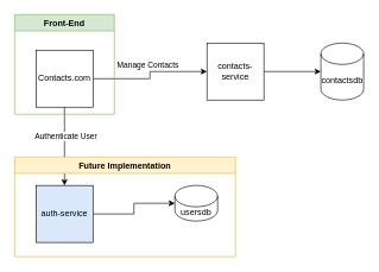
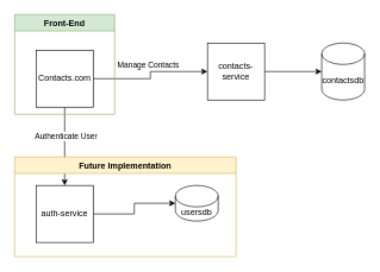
  <mxCell id="0" />
  <mxCell id="1" parent="0" />
  <mxCell id="2" style="edgeStyle=orthogonalEdgeStyle;rounded=0;orthogonalLoop=1;jettySize=auto;html=1;entryX=0;entryY=0.5;entryDx=0;entryDy=0;" edge="1" parent="1" source="6" target="8"><mxGeometry relative="1" as="geometry" /></mxCell>
  <mxCell id="3" value="Manage Contacts" style="edgeLabel;html=1;align=center;verticalAlign=middle;resizable=0;points=[];" vertex="1" connectable="0" parent="2"><mxGeometry x="0.26" y="-1" relative="1" as="geometry"><mxPoint x="-21" y="-11" as="offset" /></mxGeometry></mxCell>
  <mxCell id="4" style="edgeStyle=orthogonalEdgeStyle;rounded=0;orthogonalLoop=1;jettySize=auto;html=1;entryX=0.5;entryY=0;entryDx=0;entryDy=0;" edge="1" parent="1" source="6" target="10"><mxGeometry relative="1" as="geometry" /></mxCell>
  <mxCell id="5" value="Authenticate User" style="edgeLabel;html=1;align=center;verticalAlign=middle;resizable=0;points=[];" vertex="1" connectable="0" parent="4"><mxGeometry x="-0.27" y="1" relative="1" as="geometry"><mxPoint as="offset" /></mxGeometry></mxCell>
  <mxCell id="6" value="Contacts.com" style="whiteSpace=wrap;html=1;aspect=fixed;" vertex="1" parent="1"><mxGeometry x="50" y="70" width="80" height="80" as="geometry" /></mxCell>
  <mxCell id="7" style="edgeStyle=orthogonalEdgeStyle;rounded=0;orthogonalLoop=1;jettySize=auto;html=1;entryX=0;entryY=0.5;entryDx=0;entryDy=0;entryPerimeter=0;" edge="1" parent="1" source="8" target="11"><mxGeometry relative="1" as="geometry" /></mxCell>
  <mxCell id="8" value="contacts-service" style="whiteSpace=wrap;html=1;aspect=fixed;" vertex="1" parent="1"><mxGeometry x="290" y="60" width="80" height="80" as="geometry" /></mxCell>
  <mxCell id="9" style="edgeStyle=orthogonalEdgeStyle;rounded=0;orthogonalLoop=1;jettySize=auto;html=1;entryX=0;entryY=0.5;entryDx=0;entryDy=0;entryPerimeter=0;" edge="1" parent="1" source="10" target="12"><mxGeometry relative="1" as="geometry" /></mxCell>
- <mxCell id="10" value="auth-service" style="whiteSpace=wrap;html=1;aspect=fixed;fillColor=#dae8fc;" vertex="1" parent="1"><mxGeometry x="50" y="260" width="80" height="80" as="geometry" /></mxCell>
+ <mxCell id="10" value="auth-service" style="whiteSpace=wrap;html=1;aspect=fixed;" vertex="1" parent="1"><mxGeometry x="50" y="260" width="80" height="80" as="geometry" /></mxCell>
  <mxCell id="11" value="contactsdb" style="shape=cylinder3;whiteSpace=wrap;html=1;boundedLbl=1;backgroundOutline=1;size=15;" vertex="1" parent="1"><mxGeometry x="450" y="60" width="60" height="80" as="geometry" /></mxCell>
  <mxCell id="12" value="usersdb" style="shape=cylinder3;whiteSpace=wrap;html=1;boundedLbl=1;backgroundOutline=1;size=15;" vertex="1" parent="1"><mxGeometry x="245" y="260" width="60" height="50" as="geometry" /></mxCell>
  <mxCell id="13" value="Front-End" style="swimlane;fillColor=#d5e8d4;strokeColor=#82b366;" vertex="1" parent="1"><mxGeometry x="20" y="20" width="140" height="140" as="geometry" /></mxCell>
  <mxCell id="14" value="Future Implementation" style="swimlane;fillColor=#fff2cc;strokeColor=#d6b656;" vertex="1" parent="1"><mxGeometry x="20" y="220" width="310" height="140" as="geometry" /></mxCell>
